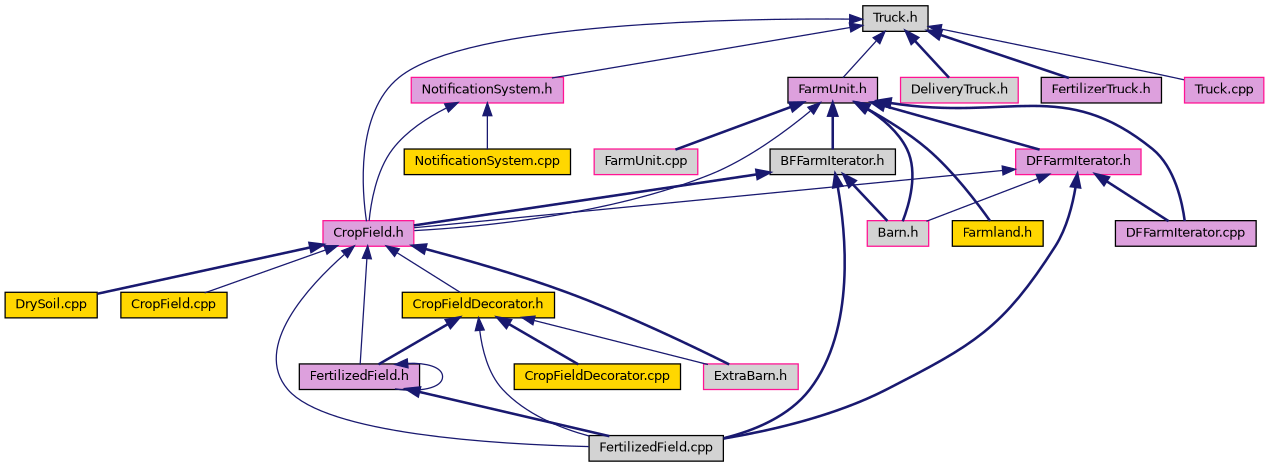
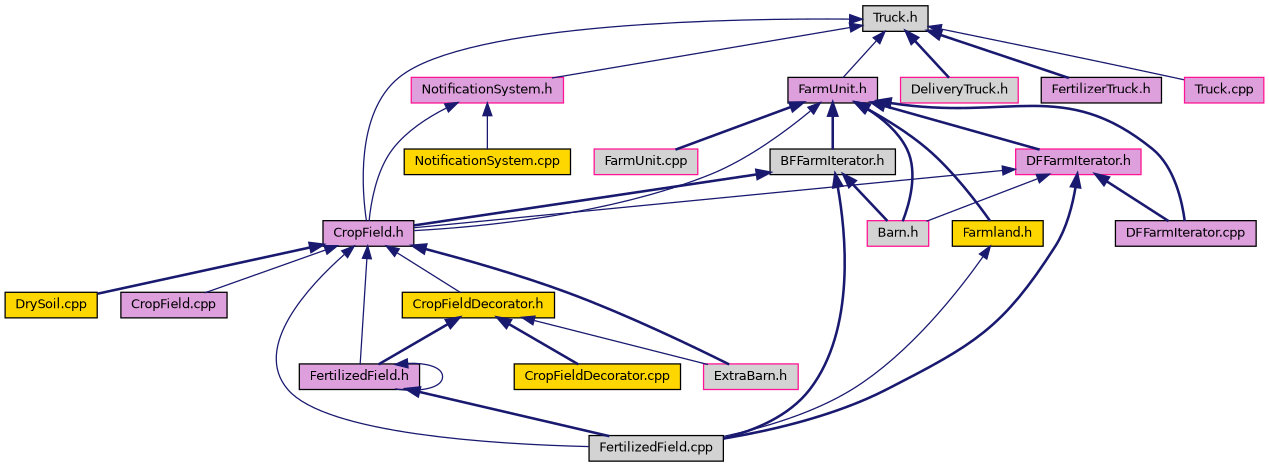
  digraph {
    node [color=black fillcolor=plum fontname=Helvetica fontsize=10 shape=record style=filled]
    edge [color=midnightblue dir=back fontname=Helvetica fontsize=10 labelfontname=Helvetica labelfontsize=10 style=bold]
    n1 [fillcolor=lightgrey fontcolor=black height=0.2 label="Truck.h" width=0.4]
-   n2 [color=deeppink height=0.2 label="CropField.h" width=0.4]
+   n2 [height=0.2 label="CropField.h" width=0.4]
    n3 [color=deeppink fillcolor=lightgrey height=0.2 label="DeliveryTruck.h" width=0.4]
    n4 [height=0.2 label="FarmUnit.h" width=0.4]
    n5 [height=0.2 label="FertilizerTruck.h" width=0.4]
    n6 [color=deeppink height=0.2 label="NotificationSystem.h" width=0.4]
    n7 [color=deeppink height=0.2 label="Truck.cpp" width=0.4]
-   n8 [fillcolor=gold height=0.2 label="CropField.cpp" width=0.4]
+   n8 [height=0.2 label="CropField.cpp" width=0.4]
    n9 [fillcolor=gold height=0.2 label="CropFieldDecorator.h" width=0.4]
    n10 [color=deeppink fillcolor=lightgrey height=0.2 label="ExtraBarn.h" width=0.4]
    n11 [fillcolor=lightgrey height=0.2 label="FertilizedField.cpp" width=0.4]
    n12 [height=0.2 label="FertilizedField.h" width=0.4]
    n13 [fillcolor=gold height=0.2 label="DrySoil.cpp" width=0.4]
    n14 [color=deeppink fillcolor=lightgrey height=0.2 label="Barn.h" width=0.4]
    n15 [fillcolor=lightgrey height=0.2 label="BFFarmIterator.h" width=0.4]
    n16 [height=0.2 label="DFFarmIterator.cpp" width=0.4]
    n17 [color=deeppink height=0.2 label="DFFarmIterator.h" width=0.4]
    n18 [fillcolor=gold height=0.2 label="Farmland.h" width=0.4]
    n19 [color=deeppink fillcolor=lightgrey height=0.2 label="FarmUnit.cpp" width=0.4]
    n20 [fillcolor=gold height=0.2 label="NotificationSystem.cpp" width=0.4]
    n21 [fillcolor=gold height=0.2 label="CropFieldDecorator.cpp" width=0.4]
    n1 -> n2 [style=solid]
    n1 -> n3
    n1 -> n4 [style=solid]
    n1 -> n5
    n1 -> n6 [style=solid]
    n1 -> n7 [style=solid]
    n2 -> n8 [style=solid]
    n2 -> n9 [style=solid]
    n2 -> n10
    n2 -> n11 [style=solid]
    n2 -> n12 [style=solid]
    n2 -> n13
    n4 -> n2 [style=solid]
    n4 -> n14
    n4 -> n15
    n4 -> n16
    n4 -> n17
    n4 -> n18
    n4 -> n19
    n6 -> n2 [style=solid]
    n6 -> n20 [style=solid]
    n9 -> n10 [style=solid]
-   n9 -> n11 [style=solid]
+   n18 -> n11 [style=solid]
    n9 -> n12
    n9 -> n21
    n12 -> n11
    n12 -> n12 [style=solid]
    n15 -> n2
    n15 -> n11
    n15 -> n14
    n17 -> n2 [style=solid]
    n17 -> n11
    n17 -> n14 [style=solid]
    n17 -> n16
  }
